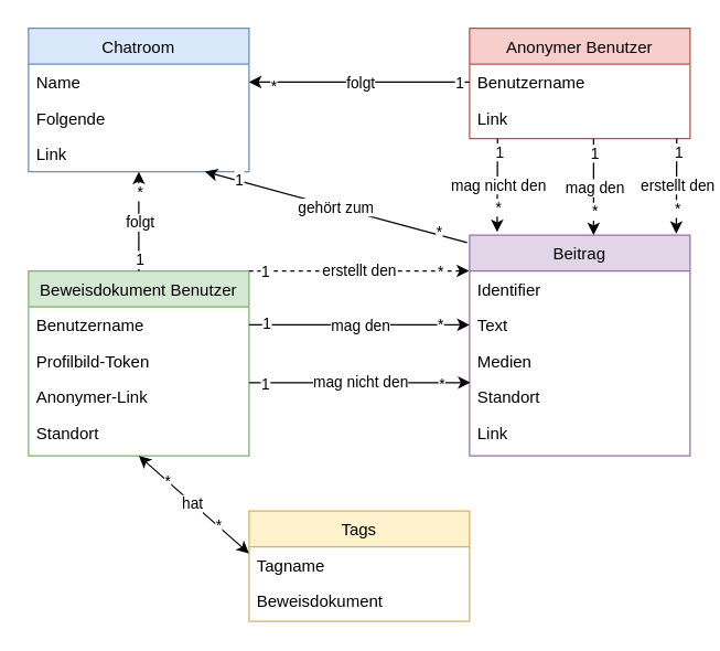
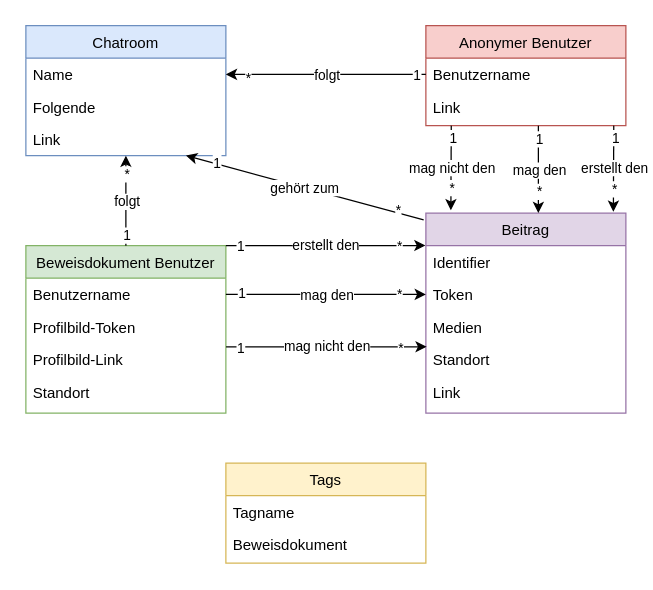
  <mxCell id="0" />
  <mxCell id="1" parent="0" />
  <mxCell id="2" value="Beitrag" style="swimlane;fontStyle=0;align=center;verticalAlign=top;childLayout=stackLayout;horizontal=1;startSize=26;horizontalStack=0;resizeParent=1;resizeLast=0;collapsible=1;marginBottom=0;rounded=0;shadow=0;strokeWidth=1;fillColor=#e1d5e7;strokeColor=#9673a6;" parent="1" vertex="1"><mxGeometry x="340" y="170" width="160" height="160" as="geometry"><mxRectangle x="230" y="140" width="160" height="26" as="alternateBounds" /></mxGeometry></mxCell>
  <mxCell id="3" value="Identifier" style="text;align=left;verticalAlign=top;spacingLeft=4;spacingRight=4;overflow=hidden;rotatable=0;points=[[0,0.5],[1,0.5]];portConstraint=eastwest;rounded=0;shadow=0;html=0;" parent="2" vertex="1"><mxGeometry y="26" width="160" height="26" as="geometry" /></mxCell>
- <mxCell id="4" value="Text" style="text;align=left;verticalAlign=top;spacingLeft=4;spacingRight=4;overflow=hidden;rotatable=0;points=[[0,0.5],[1,0.5]];portConstraint=eastwest;rounded=0;shadow=0;html=0;" parent="2" vertex="1"><mxGeometry y="52" width="160" height="26" as="geometry" /></mxCell>
+ <mxCell id="4" value="Token" style="text;align=left;verticalAlign=top;spacingLeft=4;spacingRight=4;overflow=hidden;rotatable=0;points=[[0,0.5],[1,0.5]];portConstraint=eastwest;rounded=0;shadow=0;html=0;" parent="2" vertex="1"><mxGeometry y="52" width="160" height="26" as="geometry" /></mxCell>
  <mxCell id="5" value="Medien" style="text;align=left;verticalAlign=top;spacingLeft=4;spacingRight=4;overflow=hidden;rotatable=0;points=[[0,0.5],[1,0.5]];portConstraint=eastwest;rounded=0;shadow=0;html=0;" parent="2" vertex="1"><mxGeometry y="78" width="160" height="26" as="geometry" /></mxCell>
  <mxCell id="6" value="Standort" style="text;align=left;verticalAlign=top;spacingLeft=4;spacingRight=4;overflow=hidden;rotatable=0;points=[[0,0.5],[1,0.5]];portConstraint=eastwest;rounded=0;shadow=0;html=0;" parent="2" vertex="1"><mxGeometry y="104" width="160" height="26" as="geometry" /></mxCell>
  <mxCell id="7" value="Link" style="text;align=left;verticalAlign=top;spacingLeft=4;spacingRight=4;overflow=hidden;rotatable=0;points=[[0,0.5],[1,0.5]];portConstraint=eastwest;rounded=0;shadow=0;html=0;" parent="2" vertex="1"><mxGeometry y="130" width="160" height="26" as="geometry" /></mxCell>
  <mxCell id="8" value="Anonymer Benutzer" style="swimlane;fontStyle=0;align=center;verticalAlign=top;childLayout=stackLayout;horizontal=1;startSize=26;horizontalStack=0;resizeParent=1;resizeLast=0;collapsible=1;marginBottom=0;rounded=0;shadow=0;strokeWidth=1;fillColor=#f8cecc;strokeColor=#b85450;" parent="1" vertex="1"><mxGeometry x="340" y="20" width="160" height="80" as="geometry"><mxRectangle x="240" y="260" width="160" height="26" as="alternateBounds" /></mxGeometry></mxCell>
  <mxCell id="9" value="Benutzername" style="text;align=left;verticalAlign=top;spacingLeft=4;spacingRight=4;overflow=hidden;rotatable=0;points=[[0,0.5],[1,0.5]];portConstraint=eastwest;" parent="8" vertex="1"><mxGeometry y="26" width="160" height="26" as="geometry" /></mxCell>
  <mxCell id="10" value="Link" style="text;align=left;verticalAlign=top;spacingLeft=4;spacingRight=4;overflow=hidden;rotatable=0;points=[[0,0.5],[1,0.5]];portConstraint=eastwest;rounded=0;shadow=0;html=0;" parent="8" vertex="1"><mxGeometry y="52" width="160" height="26" as="geometry" /></mxCell>
  <mxCell id="11" value="Beweisdokument Benutzer" style="swimlane;fontStyle=0;align=center;verticalAlign=top;childLayout=stackLayout;horizontal=1;startSize=26;horizontalStack=0;resizeParent=1;resizeLast=0;collapsible=1;marginBottom=0;rounded=0;shadow=0;strokeWidth=1;fillColor=#d5e8d4;strokeColor=#82b366;" parent="1" vertex="1"><mxGeometry y="196" width="160" height="134" as="geometry" x="20"><mxRectangle x="240" y="260" width="160" height="26" as="alternateBounds" /></mxGeometry></mxCell>
  <mxCell id="12" value="Benutzername" style="text;align=left;verticalAlign=top;spacingLeft=4;spacingRight=4;overflow=hidden;rotatable=0;points=[[0,0.5],[1,0.5]];portConstraint=eastwest;" parent="11" vertex="1"><mxGeometry y="26" width="160" height="26" as="geometry" /></mxCell>
  <mxCell id="13" value="Profilbild-Token" style="text;align=left;verticalAlign=top;spacingLeft=4;spacingRight=4;overflow=hidden;rotatable=0;points=[[0,0.5],[1,0.5]];portConstraint=eastwest;rounded=0;shadow=0;html=0;" parent="11" vertex="1"><mxGeometry y="52" width="160" height="26" as="geometry" /></mxCell>
- <mxCell id="14" value="Anonymer-Link" style="text;align=left;verticalAlign=top;spacingLeft=4;spacingRight=4;overflow=hidden;rotatable=0;points=[[0,0.5],[1,0.5]];portConstraint=eastwest;rounded=0;shadow=0;html=0;" parent="11" vertex="1"><mxGeometry y="78" width="160" height="26" as="geometry" /></mxCell>
+ <mxCell id="14" value="Profilbild-Link" style="text;align=left;verticalAlign=top;spacingLeft=4;spacingRight=4;overflow=hidden;rotatable=0;points=[[0,0.5],[1,0.5]];portConstraint=eastwest;rounded=0;shadow=0;html=0;" parent="11" vertex="1"><mxGeometry y="78" width="160" height="26" as="geometry" /></mxCell>
  <mxCell id="15" value="Standort" style="text;align=left;verticalAlign=top;spacingLeft=4;spacingRight=4;overflow=hidden;rotatable=0;points=[[0,0.5],[1,0.5]];portConstraint=eastwest;rounded=0;shadow=0;html=0;" parent="11" vertex="1"><mxGeometry y="104" width="160" height="26" as="geometry" /></mxCell>
  <mxCell id="16" value="Chatroom" style="swimlane;fontStyle=0;align=center;verticalAlign=top;childLayout=stackLayout;horizontal=1;startSize=26;horizontalStack=0;resizeParent=1;resizeLast=0;collapsible=1;marginBottom=0;rounded=0;shadow=0;strokeWidth=1;fillColor=#dae8fc;strokeColor=#6c8ebf;" parent="1" vertex="1"><mxGeometry y="20" width="160" height="104" as="geometry" x="20"><mxRectangle x="230" y="140" width="160" height="26" as="alternateBounds" /></mxGeometry></mxCell>
  <mxCell id="17" value="Name" style="text;align=left;verticalAlign=top;spacingLeft=4;spacingRight=4;overflow=hidden;rotatable=0;points=[[0,0.5],[1,0.5]];portConstraint=eastwest;rounded=0;shadow=0;html=0;" parent="16" vertex="1"><mxGeometry y="26" width="160" height="26" as="geometry" /></mxCell>
  <mxCell id="18" value="Folgende" style="text;align=left;verticalAlign=top;spacingLeft=4;spacingRight=4;overflow=hidden;rotatable=0;points=[[0,0.5],[1,0.5]];portConstraint=eastwest;rounded=0;shadow=0;html=0;" parent="16" vertex="1"><mxGeometry y="52" width="160" height="26" as="geometry" /></mxCell>
  <mxCell id="19" value="Link" style="text;align=left;verticalAlign=top;spacingLeft=4;spacingRight=4;overflow=hidden;rotatable=0;points=[[0,0.5],[1,0.5]];portConstraint=eastwest;rounded=0;shadow=0;html=0;" parent="16" vertex="1"><mxGeometry y="78" width="160" height="26" as="geometry" /></mxCell>
  <mxCell id="20" value="" style="endArrow=classic;html=1;rounded=0;entryX=0.873;entryY=-0.008;entryDx=0;entryDy=0;entryPerimeter=0;" parent="1" edge="1"><mxGeometry relative="1" as="geometry"><mxPoint x="490.32" as="sourcePoint" y="100" /><mxPoint x="490" y="168.96" as="targetPoint" /></mxGeometry></mxCell>
  <mxCell id="21" value="erstellt den" style="edgeLabel;resizable=0;html=1;align=center;verticalAlign=middle;" parent="20" connectable="0" vertex="1"><mxGeometry relative="1" as="geometry" /></mxCell>
  <mxCell id="22" value="1" style="edgeLabel;html=1;align=center;verticalAlign=middle;resizable=0;points=[];" parent="20" vertex="1" connectable="0"><mxGeometry x="-0.728" y="1" relative="1" as="geometry"><mxPoint as="offset" /></mxGeometry></mxCell>
  <mxCell id="23" value="*" style="edgeLabel;html=1;align=center;verticalAlign=middle;resizable=0;points=[];" parent="20" vertex="1" connectable="0"><mxGeometry x="0.491" relative="1" as="geometry"><mxPoint as="offset" /></mxGeometry></mxCell>
  <mxCell id="24" value="" style="endArrow=classic;html=1;rounded=0;entryX=0.5;entryY=0;entryDx=0;entryDy=0;exitX=0.5;exitY=1;exitDx=0;exitDy=0;" parent="1" edge="1"><mxGeometry relative="1" as="geometry"><mxPoint x="430" as="sourcePoint" y="100" /><mxPoint x="430" y="170" as="targetPoint" /></mxGeometry></mxCell>
  <mxCell id="25" value="mag den" style="edgeLabel;resizable=0;html=1;align=center;verticalAlign=middle;" parent="24" connectable="0" vertex="1"><mxGeometry relative="1" as="geometry" /></mxCell>
  <mxCell id="26" value="1" style="edgeLabel;html=1;align=center;verticalAlign=middle;resizable=0;points=[];" parent="24" vertex="1" connectable="0"><mxGeometry x="-0.709" relative="1" as="geometry"><mxPoint as="offset" /></mxGeometry></mxCell>
  <mxCell id="27" value="*" style="edgeLabel;html=1;align=center;verticalAlign=middle;resizable=0;points=[];" parent="24" vertex="1" connectable="0"><mxGeometry x="0.491" relative="1" as="geometry"><mxPoint as="offset" /></mxGeometry></mxCell>
  <mxCell id="28" value="" style="endArrow=classic;html=1;rounded=0;entryX=0.248;entryY=-0.017;entryDx=0;entryDy=0;exitX=0.25;exitY=1;exitDx=0;exitDy=0;entryPerimeter=0;" parent="1" edge="1"><mxGeometry relative="1" as="geometry"><mxPoint x="360.32" as="sourcePoint" y="100" /><mxPoint x="360" y="167.79" as="targetPoint" /></mxGeometry></mxCell>
  <mxCell id="29" value="mag nicht den" style="edgeLabel;resizable=0;html=1;align=center;verticalAlign=middle;" parent="28" connectable="0" vertex="1"><mxGeometry relative="1" as="geometry" /></mxCell>
  <mxCell id="30" value="1" style="edgeLabel;html=1;align=center;verticalAlign=middle;resizable=0;points=[];" parent="28" vertex="1" connectable="0"><mxGeometry x="-0.746" y="1" relative="1" as="geometry"><mxPoint as="offset" /></mxGeometry></mxCell>
  <mxCell id="31" value="*" style="edgeLabel;html=1;align=center;verticalAlign=middle;resizable=0;points=[];" parent="28" vertex="1" connectable="0"><mxGeometry x="0.469" relative="1" as="geometry"><mxPoint as="offset" /></mxGeometry></mxCell>
  <mxCell id="32" value="" style="endArrow=classic;html=1;rounded=0;exitX=-0.011;exitY=0.034;exitDx=0;exitDy=0;exitPerimeter=0;" parent="1" source="2" target="19" edge="1"><mxGeometry relative="1" as="geometry"><mxPoint x="300.32" y="150" as="sourcePoint" /><mxPoint x="182.88" y="150.598" as="targetPoint" /></mxGeometry></mxCell>
  <mxCell id="33" value="gehört zum" style="edgeLabel;resizable=0;html=1;align=center;verticalAlign=middle;" parent="32" connectable="0" vertex="1"><mxGeometry relative="1" as="geometry" /></mxCell>
  <mxCell id="34" value="1" style="edgeLabel;html=1;align=center;verticalAlign=middle;resizable=0;points=[];" parent="32" vertex="1" connectable="0"><mxGeometry x="0.744" y="-1" relative="1" as="geometry"><mxPoint as="offset" /></mxGeometry></mxCell>
  <mxCell id="35" value="*" style="edgeLabel;html=1;align=center;verticalAlign=middle;resizable=0;points=[];" parent="32" vertex="1" connectable="0"><mxGeometry x="-0.778" y="-2" relative="1" as="geometry"><mxPoint as="offset" /></mxGeometry></mxCell>
- <mxCell id="36" value="" style="endArrow=classic;html=1;rounded=0;entryX=-0.002;entryY=-0.002;entryDx=0;entryDy=0;entryPerimeter=0;exitX=1;exitY=0;exitDx=0;exitDy=0;dashed=1;" parent="1" source="11" target="3" edge="1"><mxGeometry relative="1" as="geometry"><mxPoint x="220.32" y="220" as="sourcePoint" /><mxPoint x="220" y="288.96" as="targetPoint" /></mxGeometry></mxCell>
+ <mxCell id="36" value="" style="endArrow=classic;html=1;rounded=0;entryX=-0.002;entryY=-0.002;entryDx=0;entryDy=0;entryPerimeter=0;exitX=1;exitY=0;exitDx=0;exitDy=0;" parent="1" source="11" target="3" edge="1"><mxGeometry relative="1" as="geometry"><mxPoint x="220.32" y="220" as="sourcePoint" /><mxPoint x="220" y="288.96" as="targetPoint" /></mxGeometry></mxCell>
  <mxCell id="37" value="erstellt den" style="edgeLabel;resizable=0;html=1;align=center;verticalAlign=middle;" parent="36" connectable="0" vertex="1"><mxGeometry relative="1" as="geometry" /></mxCell>
  <mxCell id="38" value="1" style="edgeLabel;html=1;align=center;verticalAlign=middle;resizable=0;points=[];" parent="36" vertex="1" connectable="0"><mxGeometry x="-0.859" y="-1" relative="1" as="geometry"><mxPoint as="offset" /></mxGeometry></mxCell>
  <mxCell id="39" value="*" style="edgeLabel;html=1;align=center;verticalAlign=middle;resizable=0;points=[];" parent="36" vertex="1" connectable="0"><mxGeometry x="0.729" y="-1" relative="1" as="geometry"><mxPoint as="offset" /></mxGeometry></mxCell>
  <mxCell id="40" value="" style="endArrow=classic;html=1;rounded=0;entryX=0;entryY=0.5;entryDx=0;entryDy=0;exitX=1;exitY=0.5;exitDx=0;exitDy=0;" parent="1" source="12" target="4" edge="1"><mxGeometry relative="1" as="geometry"><mxPoint x="220" y="250" as="sourcePoint" /><mxPoint x="340" y="287" as="targetPoint" /></mxGeometry></mxCell>
  <mxCell id="41" value="mag den" style="edgeLabel;resizable=0;html=1;align=center;verticalAlign=middle;" parent="40" connectable="0" vertex="1"><mxGeometry relative="1" as="geometry" /></mxCell>
  <mxCell id="42" value="1" style="edgeLabel;html=1;align=center;verticalAlign=middle;resizable=0;points=[];" parent="40" vertex="1" connectable="0"><mxGeometry x="-0.855" y="2" relative="1" as="geometry"><mxPoint as="offset" /></mxGeometry></mxCell>
  <mxCell id="43" value="*" style="edgeLabel;html=1;align=center;verticalAlign=middle;resizable=0;points=[];" parent="40" vertex="1" connectable="0"><mxGeometry x="0.725" y="1" relative="1" as="geometry"><mxPoint as="offset" /></mxGeometry></mxCell>
  <mxCell id="44" value="" style="endArrow=classic;html=1;rounded=0;entryX=0.004;entryY=0.112;entryDx=0;entryDy=0;exitX=1.001;exitY=1.115;exitDx=0;exitDy=0;entryPerimeter=0;exitPerimeter=0;" parent="1" source="13" target="6" edge="1"><mxGeometry relative="1" as="geometry"><mxPoint x="230.32" y="300" as="sourcePoint" /><mxPoint x="230" y="367.79" as="targetPoint" /></mxGeometry></mxCell>
  <mxCell id="45" value="mag nicht den" style="edgeLabel;resizable=0;html=1;align=center;verticalAlign=middle;" parent="44" connectable="0" vertex="1"><mxGeometry relative="1" as="geometry" /></mxCell>
  <mxCell id="46" value="1" style="edgeLabel;html=1;align=center;verticalAlign=middle;resizable=0;points=[];" parent="44" vertex="1" connectable="0"><mxGeometry x="-0.86" y="-1" relative="1" as="geometry"><mxPoint as="offset" /></mxGeometry></mxCell>
  <mxCell id="47" value="*" style="edgeLabel;html=1;align=center;verticalAlign=middle;resizable=0;points=[];" parent="44" vertex="1" connectable="0"><mxGeometry x="0.729" y="-1" relative="1" as="geometry"><mxPoint as="offset" /></mxGeometry></mxCell>
  <mxCell id="48" value="" style="endArrow=classic;html=1;rounded=0;exitX=0.5;exitY=0;exitDx=0;exitDy=0;" parent="1" source="11" target="19" edge="1"><mxGeometry relative="1" as="geometry"><mxPoint x="90" y="210" as="sourcePoint" /><mxPoint x="100.16" y="153.848" as="targetPoint" /></mxGeometry></mxCell>
  <mxCell id="49" value="folgt" style="edgeLabel;resizable=0;html=1;align=center;verticalAlign=middle;" parent="48" connectable="0" vertex="1"><mxGeometry relative="1" as="geometry" /></mxCell>
  <mxCell id="50" value="*" style="edgeLabel;html=1;align=center;verticalAlign=middle;resizable=0;points=[];" parent="48" vertex="1" connectable="0"><mxGeometry x="0.68" y="-1" relative="1" as="geometry"><mxPoint x="-1" y="2" as="offset" /></mxGeometry></mxCell>
  <mxCell id="51" value="1" style="edgeLabel;html=1;align=center;verticalAlign=middle;resizable=0;points=[];" parent="48" vertex="1" connectable="0"><mxGeometry x="-0.883" y="-2" relative="1" as="geometry"><mxPoint x="-2" y="-5" as="offset" /></mxGeometry></mxCell>
  <mxCell id="52" value="" style="endArrow=classic;html=1;rounded=0;entryX=1;entryY=0.5;entryDx=0;entryDy=0;exitX=0;exitY=0.5;exitDx=0;exitDy=0;" parent="1" source="9" target="17" edge="1"><mxGeometry relative="1" as="geometry"><mxPoint x="260" y="82" as="sourcePoint" /><mxPoint x="260" y="-10" as="targetPoint" /></mxGeometry></mxCell>
  <mxCell id="53" value="folgt" style="edgeLabel;resizable=0;html=1;align=center;verticalAlign=middle;" parent="52" connectable="0" vertex="1"><mxGeometry relative="1" as="geometry" /></mxCell>
  <mxCell id="54" value="*" style="edgeLabel;html=1;align=center;verticalAlign=middle;resizable=0;points=[];" parent="52" vertex="1" connectable="0"><mxGeometry x="0.79" y="2" relative="1" as="geometry"><mxPoint as="offset" /></mxGeometry></mxCell>
  <mxCell id="55" value="1" style="edgeLabel;html=1;align=center;verticalAlign=middle;resizable=0;points=[];" parent="52" vertex="1" connectable="0"><mxGeometry x="-0.895" relative="1" as="geometry"><mxPoint as="offset" /></mxGeometry></mxCell>
  <mxCell id="56" value="Tags" style="swimlane;fontStyle=0;align=center;verticalAlign=top;childLayout=stackLayout;horizontal=1;startSize=26;horizontalStack=0;resizeParent=1;resizeLast=0;collapsible=1;marginBottom=0;rounded=0;shadow=0;strokeWidth=1;fillColor=#fff2cc;strokeColor=#d6b656;" parent="1" vertex="1"><mxGeometry x="180" y="370" width="160" height="80" as="geometry"><mxRectangle x="240" y="260" width="160" height="26" as="alternateBounds" /></mxGeometry></mxCell>
  <mxCell id="57" value="Tagname" style="text;align=left;verticalAlign=top;spacingLeft=4;spacingRight=4;overflow=hidden;rotatable=0;points=[[0,0.5],[1,0.5]];portConstraint=eastwest;" parent="56" vertex="1"><mxGeometry y="26" width="160" height="26" as="geometry" /></mxCell>
  <mxCell id="58" value="Beweisdokument" style="text;align=left;verticalAlign=top;spacingLeft=4;spacingRight=4;overflow=hidden;rotatable=0;points=[[0,0.5],[1,0.5]];portConstraint=eastwest;" parent="56" vertex="1"><mxGeometry y="52" width="160" height="26" as="geometry" /></mxCell>
- <mxCell id="59" value="" style="endArrow=classic;startArrow=classic;html=1;rounded=0;entryX=0.5;entryY=1;entryDx=0;entryDy=0;exitX=0;exitY=0.385;exitDx=0;exitDy=0;exitPerimeter=0;" parent="1" source="56" target="11" edge="1"><mxGeometry width="50" height="50" relative="1" as="geometry"><mxPoint x="239.996" y="502" as="sourcePoint" /><mxPoint x="240.12" y="412.702" as="targetPoint" /></mxGeometry></mxCell>
- <mxCell id="60" value="*" style="edgeLabel;html=1;align=center;verticalAlign=middle;resizable=0;points=[];" parent="59" vertex="1" connectable="0"><mxGeometry x="0.47" relative="1" as="geometry"><mxPoint as="offset" /></mxGeometry></mxCell>
- <mxCell id="61" value="*" style="edgeLabel;html=1;align=center;verticalAlign=middle;resizable=0;points=[];" parent="59" vertex="1" connectable="0"><mxGeometry x="-0.446" relative="1" as="geometry"><mxPoint as="offset" /></mxGeometry></mxCell>
- <mxCell id="62" value="hat" style="edgeLabel;html=1;align=center;verticalAlign=middle;resizable=0;points=[];" parent="59" vertex="1" connectable="0"><mxGeometry x="0.028" relative="1" as="geometry"><mxPoint as="offset" /></mxGeometry></mxCell>
